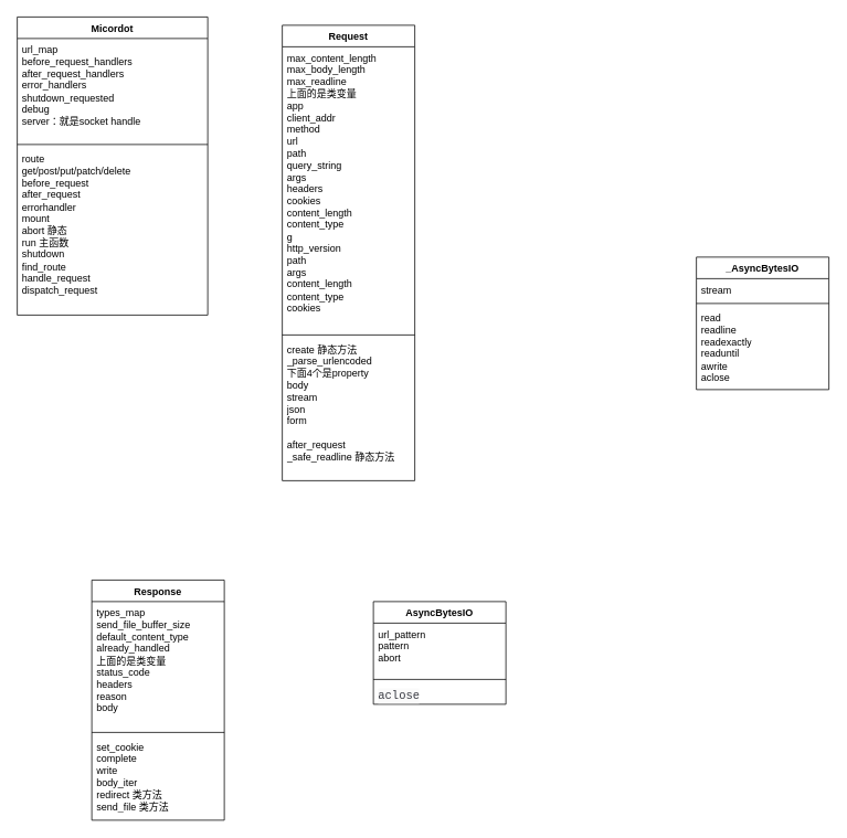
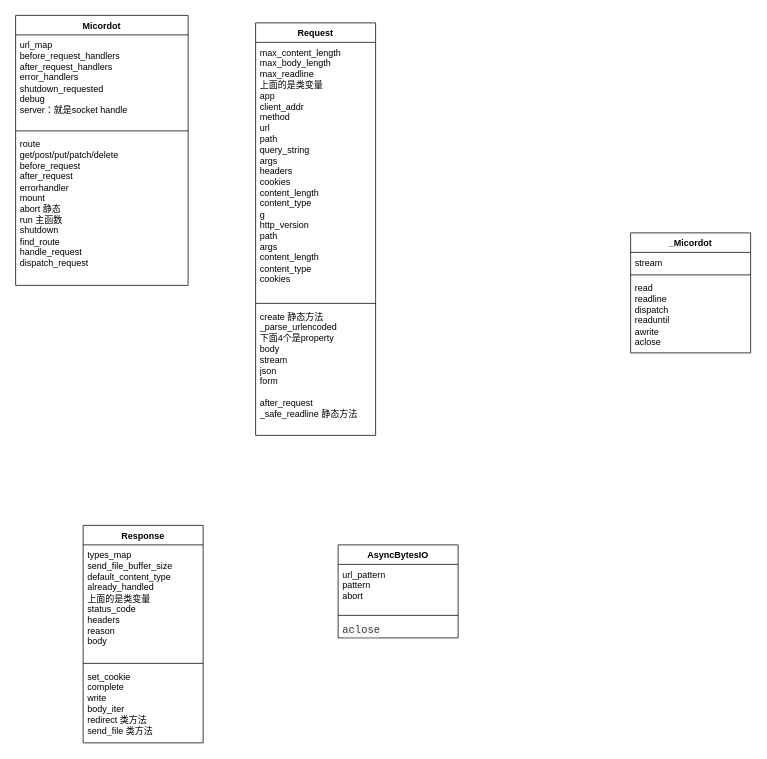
  <mxCell id="0" />
  <mxCell id="1" parent="0" />
  <mxCell id="2" value="Micordot" style="swimlane;fontStyle=1;align=center;verticalAlign=top;childLayout=stackLayout;horizontal=1;startSize=26;horizontalStack=0;resizeParent=1;resizeParentMax=0;resizeLast=0;collapsible=1;marginBottom=0;whiteSpace=wrap;html=1;" vertex="1" parent="1"><mxGeometry x="20" y="20" width="230" height="360" as="geometry" /></mxCell>
  <mxCell id="3" value="&lt;div&gt;url_map&lt;/div&gt;&lt;div&gt;before_request_handlers&lt;/div&gt;&lt;div&gt;after_request_handlers&lt;/div&gt;&lt;div&gt;error_handlers&lt;/div&gt;&lt;div&gt;shutdown_requested&lt;/div&gt;&lt;div&gt;debug&lt;/div&gt;&lt;div&gt;server：就是socket handle&lt;/div&gt;" style="text;strokeColor=none;fillColor=none;align=left;verticalAlign=top;spacingLeft=4;spacingRight=4;overflow=hidden;rotatable=0;points=[[0,0.5],[1,0.5]];portConstraint=eastwest;whiteSpace=wrap;html=1;" vertex="1" parent="2"><mxGeometry y="26" width="230" height="124" as="geometry" /></mxCell>
  <mxCell id="4" value="" style="line;strokeWidth=1;fillColor=none;align=left;verticalAlign=middle;spacingTop=-1;spacingLeft=3;spacingRight=3;rotatable=0;labelPosition=right;points=[];portConstraint=eastwest;strokeColor=inherit;" vertex="1" parent="2"><mxGeometry y="150" width="230" height="8" as="geometry" /></mxCell>
  <mxCell id="5" value="&lt;div&gt;route&lt;/div&gt;&lt;div&gt;get/post/put/patch/delete&lt;/div&gt;&lt;div&gt;before_request&lt;/div&gt;&lt;div&gt;after_request&lt;/div&gt;&lt;div&gt;errorhandler&lt;/div&gt;&lt;div&gt;mount&lt;/div&gt;&lt;div&gt;abort 静态&lt;/div&gt;&lt;div&gt;run 主函数&lt;/div&gt;&lt;div&gt;shutdown&lt;/div&gt;&lt;div&gt;find_route&lt;/div&gt;&lt;div&gt;handle_request&lt;/div&gt;&lt;div&gt;dispatch_request&lt;/div&gt;" style="text;strokeColor=none;fillColor=none;align=left;verticalAlign=top;spacingLeft=4;spacingRight=4;overflow=hidden;rotatable=0;points=[[0,0.5],[1,0.5]];portConstraint=eastwest;whiteSpace=wrap;html=1;" vertex="1" parent="2"><mxGeometry y="158" width="230" height="202" as="geometry" /></mxCell>
  <mxCell id="6" value="Request" style="swimlane;fontStyle=1;align=center;verticalAlign=top;childLayout=stackLayout;horizontal=1;startSize=26;horizontalStack=0;resizeParent=1;resizeParentMax=0;resizeLast=0;collapsible=1;marginBottom=0;whiteSpace=wrap;html=1;" vertex="1" parent="1"><mxGeometry x="340" y="30" width="160" height="550" as="geometry" /></mxCell>
  <mxCell id="7" value="&lt;div&gt;&lt;div&gt;max_content_length&lt;/div&gt;&lt;div&gt;max_body_length&lt;/div&gt;&lt;div&gt;max_readline&lt;/div&gt;&lt;/div&gt;&lt;div&gt;上面的是类变量&lt;/div&gt;&lt;div&gt;app&amp;nbsp;&lt;/div&gt;&lt;div&gt;client_addr&amp;nbsp;&lt;/div&gt;&lt;div&gt;method&amp;nbsp;&lt;/div&gt;&lt;div&gt;url&amp;nbsp;&lt;/div&gt;&lt;div&gt;path&amp;nbsp;&lt;/div&gt;&lt;div&gt;query_string&amp;nbsp;&lt;/div&gt;&lt;div&gt;args&amp;nbsp;&lt;/div&gt;&lt;div&gt;headers&amp;nbsp;&lt;/div&gt;&lt;div&gt;cookies&amp;nbsp;&lt;/div&gt;&lt;div&gt;content_length&amp;nbsp;&lt;/div&gt;&lt;div&gt;content_type&amp;nbsp;&lt;/div&gt;&lt;div&gt;g&amp;nbsp;&lt;/div&gt;&lt;div&gt;http_version&amp;nbsp;&lt;/div&gt;&lt;div&gt;&lt;div&gt;path&lt;/div&gt;&lt;div&gt;args&lt;/div&gt;&lt;div&gt;content_length&lt;/div&gt;&lt;div&gt;content_type&lt;/div&gt;&lt;div&gt;cookies&lt;/div&gt;&lt;/div&gt;&lt;div&gt;&lt;br&gt;&lt;/div&gt;" style="text;strokeColor=none;fillColor=none;align=left;verticalAlign=top;spacingLeft=4;spacingRight=4;overflow=hidden;rotatable=0;points=[[0,0.5],[1,0.5]];portConstraint=eastwest;whiteSpace=wrap;html=1;" vertex="1" parent="6"><mxGeometry y="26" width="160" height="344" as="geometry" /></mxCell>
  <mxCell id="8" value="" style="line;strokeWidth=1;fillColor=none;align=left;verticalAlign=middle;spacingTop=-1;spacingLeft=3;spacingRight=3;rotatable=0;labelPosition=right;points=[];portConstraint=eastwest;strokeColor=inherit;" vertex="1" parent="6"><mxGeometry y="370" width="160" height="8" as="geometry" /></mxCell>
  <mxCell id="9" value="&lt;div&gt;create 静态方法&lt;/div&gt;&lt;div&gt;_parse_urlencoded&lt;/div&gt;&lt;div&gt;下面4个是property&lt;/div&gt;&lt;div&gt;body&lt;/div&gt;&lt;div&gt;stream&lt;/div&gt;&lt;div&gt;json&lt;/div&gt;&lt;div&gt;form&lt;/div&gt;&lt;div&gt;&lt;br&gt;&lt;/div&gt;&lt;div&gt;after_request&lt;/div&gt;&lt;div&gt;_safe_readline 静态方法&lt;/div&gt;&lt;div&gt;&lt;br&gt;&lt;/div&gt;" style="text;strokeColor=none;fillColor=none;align=left;verticalAlign=top;spacingLeft=4;spacingRight=4;overflow=hidden;rotatable=0;points=[[0,0.5],[1,0.5]];portConstraint=eastwest;whiteSpace=wrap;html=1;" vertex="1" parent="6"><mxGeometry y="378" width="160" height="172" as="geometry" /></mxCell>
  <mxCell id="10" value="Response" style="swimlane;fontStyle=1;align=center;verticalAlign=top;childLayout=stackLayout;horizontal=1;startSize=26;horizontalStack=0;resizeParent=1;resizeParentMax=0;resizeLast=0;collapsible=1;marginBottom=0;whiteSpace=wrap;html=1;" vertex="1" parent="1"><mxGeometry x="110" y="700" width="160" height="290" as="geometry" /></mxCell>
  <mxCell id="11" value="&lt;div&gt;types_map&lt;/div&gt;&lt;div&gt;send_file_buffer_size&lt;/div&gt;&lt;div&gt;default_content_type&lt;/div&gt;&lt;div&gt;already_handled&lt;/div&gt;&lt;div&gt;上面的是类变量&lt;/div&gt;&lt;div&gt;&lt;div&gt;status_code&lt;/div&gt;&lt;div&gt;headers&lt;/div&gt;&lt;div&gt;reason&lt;/div&gt;&lt;div&gt;body&lt;/div&gt;&lt;/div&gt;" style="text;strokeColor=none;fillColor=none;align=left;verticalAlign=top;spacingLeft=4;spacingRight=4;overflow=hidden;rotatable=0;points=[[0,0.5],[1,0.5]];portConstraint=eastwest;whiteSpace=wrap;html=1;" vertex="1" parent="10"><mxGeometry y="26" width="160" height="154" as="geometry" /></mxCell>
  <mxCell id="12" value="" style="line;strokeWidth=1;fillColor=none;align=left;verticalAlign=middle;spacingTop=-1;spacingLeft=3;spacingRight=3;rotatable=0;labelPosition=right;points=[];portConstraint=eastwest;strokeColor=inherit;" vertex="1" parent="10"><mxGeometry y="180" width="160" height="8" as="geometry" /></mxCell>
  <mxCell id="13" value="&lt;div&gt;set_cookie&lt;/div&gt;&lt;div&gt;complete&lt;/div&gt;&lt;div&gt;write&lt;/div&gt;&lt;div&gt;body_iter&lt;/div&gt;&lt;div&gt;redirect 类方法&lt;/div&gt;&lt;div&gt;send_file 类方法&lt;/div&gt;" style="text;strokeColor=none;fillColor=none;align=left;verticalAlign=top;spacingLeft=4;spacingRight=4;overflow=hidden;rotatable=0;points=[[0,0.5],[1,0.5]];portConstraint=eastwest;whiteSpace=wrap;html=1;" vertex="1" parent="10"><mxGeometry y="188" width="160" height="102" as="geometry" /></mxCell>
  <mxCell id="14" value="AsyncBytesIO" style="swimlane;fontStyle=1;align=center;verticalAlign=top;childLayout=stackLayout;horizontal=1;startSize=26;horizontalStack=0;resizeParent=1;resizeParentMax=0;resizeLast=0;collapsible=1;marginBottom=0;whiteSpace=wrap;html=1;" vertex="1" parent="1"><mxGeometry x="450" y="726" width="160" height="124" as="geometry" /></mxCell>
  <mxCell id="15" value="&lt;div&gt;url_pattern&lt;/div&gt;&lt;div&gt;pattern&lt;/div&gt;&lt;div&gt;abort&lt;/div&gt;" style="text;strokeColor=none;fillColor=none;align=left;verticalAlign=top;spacingLeft=4;spacingRight=4;overflow=hidden;rotatable=0;points=[[0,0.5],[1,0.5]];portConstraint=eastwest;whiteSpace=wrap;html=1;" vertex="1" parent="14"><mxGeometry y="26" width="160" height="64" as="geometry" /></mxCell>
  <mxCell id="16" value="" style="line;strokeWidth=1;fillColor=none;align=left;verticalAlign=middle;spacingTop=-1;spacingLeft=3;spacingRight=3;rotatable=0;labelPosition=right;points=[];portConstraint=eastwest;strokeColor=inherit;" vertex="1" parent="14"><mxGeometry y="90" width="160" height="8" as="geometry" /></mxCell>
  <mxCell id="17" value="&lt;div style=&quot;color: rgb(56, 58, 66); background-color: rgb(250, 250, 250); font-family: Consolas, &amp;quot;Courier New&amp;quot;, monospace; font-size: 14px; line-height: 19px;&quot;&gt;aclose&lt;/div&gt;" style="text;strokeColor=none;fillColor=none;align=left;verticalAlign=top;spacingLeft=4;spacingRight=4;overflow=hidden;rotatable=0;points=[[0,0.5],[1,0.5]];portConstraint=eastwest;whiteSpace=wrap;html=1;" vertex="1" parent="14"><mxGeometry y="98" width="160" height="26" as="geometry" /></mxCell>
- <mxCell id="18" value="_AsyncBytesIO" style="swimlane;fontStyle=1;align=center;verticalAlign=top;childLayout=stackLayout;horizontal=1;startSize=26;horizontalStack=0;resizeParent=1;resizeParentMax=0;resizeLast=0;collapsible=1;marginBottom=0;whiteSpace=wrap;html=1;" vertex="1" parent="1"><mxGeometry x="840" y="310" width="160" height="160" as="geometry" /></mxCell>
+ <mxCell id="18" value="_Micordot" style="swimlane;fontStyle=1;align=center;verticalAlign=top;childLayout=stackLayout;horizontal=1;startSize=26;horizontalStack=0;resizeParent=1;resizeParentMax=0;resizeLast=0;collapsible=1;marginBottom=0;whiteSpace=wrap;html=1;" vertex="1" parent="1"><mxGeometry x="840" y="310" width="160" height="160" as="geometry" /></mxCell>
  <mxCell id="19" value="stream" style="text;strokeColor=none;fillColor=none;align=left;verticalAlign=top;spacingLeft=4;spacingRight=4;overflow=hidden;rotatable=0;points=[[0,0.5],[1,0.5]];portConstraint=eastwest;whiteSpace=wrap;html=1;" vertex="1" parent="18"><mxGeometry y="26" width="160" height="26" as="geometry" /></mxCell>
  <mxCell id="20" value="" style="line;strokeWidth=1;fillColor=none;align=left;verticalAlign=middle;spacingTop=-1;spacingLeft=3;spacingRight=3;rotatable=0;labelPosition=right;points=[];portConstraint=eastwest;strokeColor=inherit;" vertex="1" parent="18"><mxGeometry y="52" width="160" height="8" as="geometry" /></mxCell>
- <mxCell id="21" value="&lt;div&gt;read&lt;/div&gt;&lt;div&gt;readline&lt;/div&gt;&lt;div&gt;readexactly&lt;/div&gt;&lt;div&gt;readuntil&lt;/div&gt;&lt;div&gt;awrite&lt;/div&gt;&lt;div&gt;aclose&lt;/div&gt;" style="text;strokeColor=none;fillColor=none;align=left;verticalAlign=top;spacingLeft=4;spacingRight=4;overflow=hidden;rotatable=0;points=[[0,0.5],[1,0.5]];portConstraint=eastwest;whiteSpace=wrap;html=1;" vertex="1" parent="18"><mxGeometry y="60" width="160" height="100" as="geometry" /></mxCell>
+ <mxCell id="21" value="&lt;div&gt;read&lt;/div&gt;&lt;div&gt;readline&lt;/div&gt;&lt;div&gt;dispatch&lt;/div&gt;&lt;div&gt;readuntil&lt;/div&gt;&lt;div&gt;awrite&lt;/div&gt;&lt;div&gt;aclose&lt;/div&gt;" style="text;strokeColor=none;fillColor=none;align=left;verticalAlign=top;spacingLeft=4;spacingRight=4;overflow=hidden;rotatable=0;points=[[0,0.5],[1,0.5]];portConstraint=eastwest;whiteSpace=wrap;html=1;" vertex="1" parent="18"><mxGeometry y="60" width="160" height="100" as="geometry" /></mxCell>
